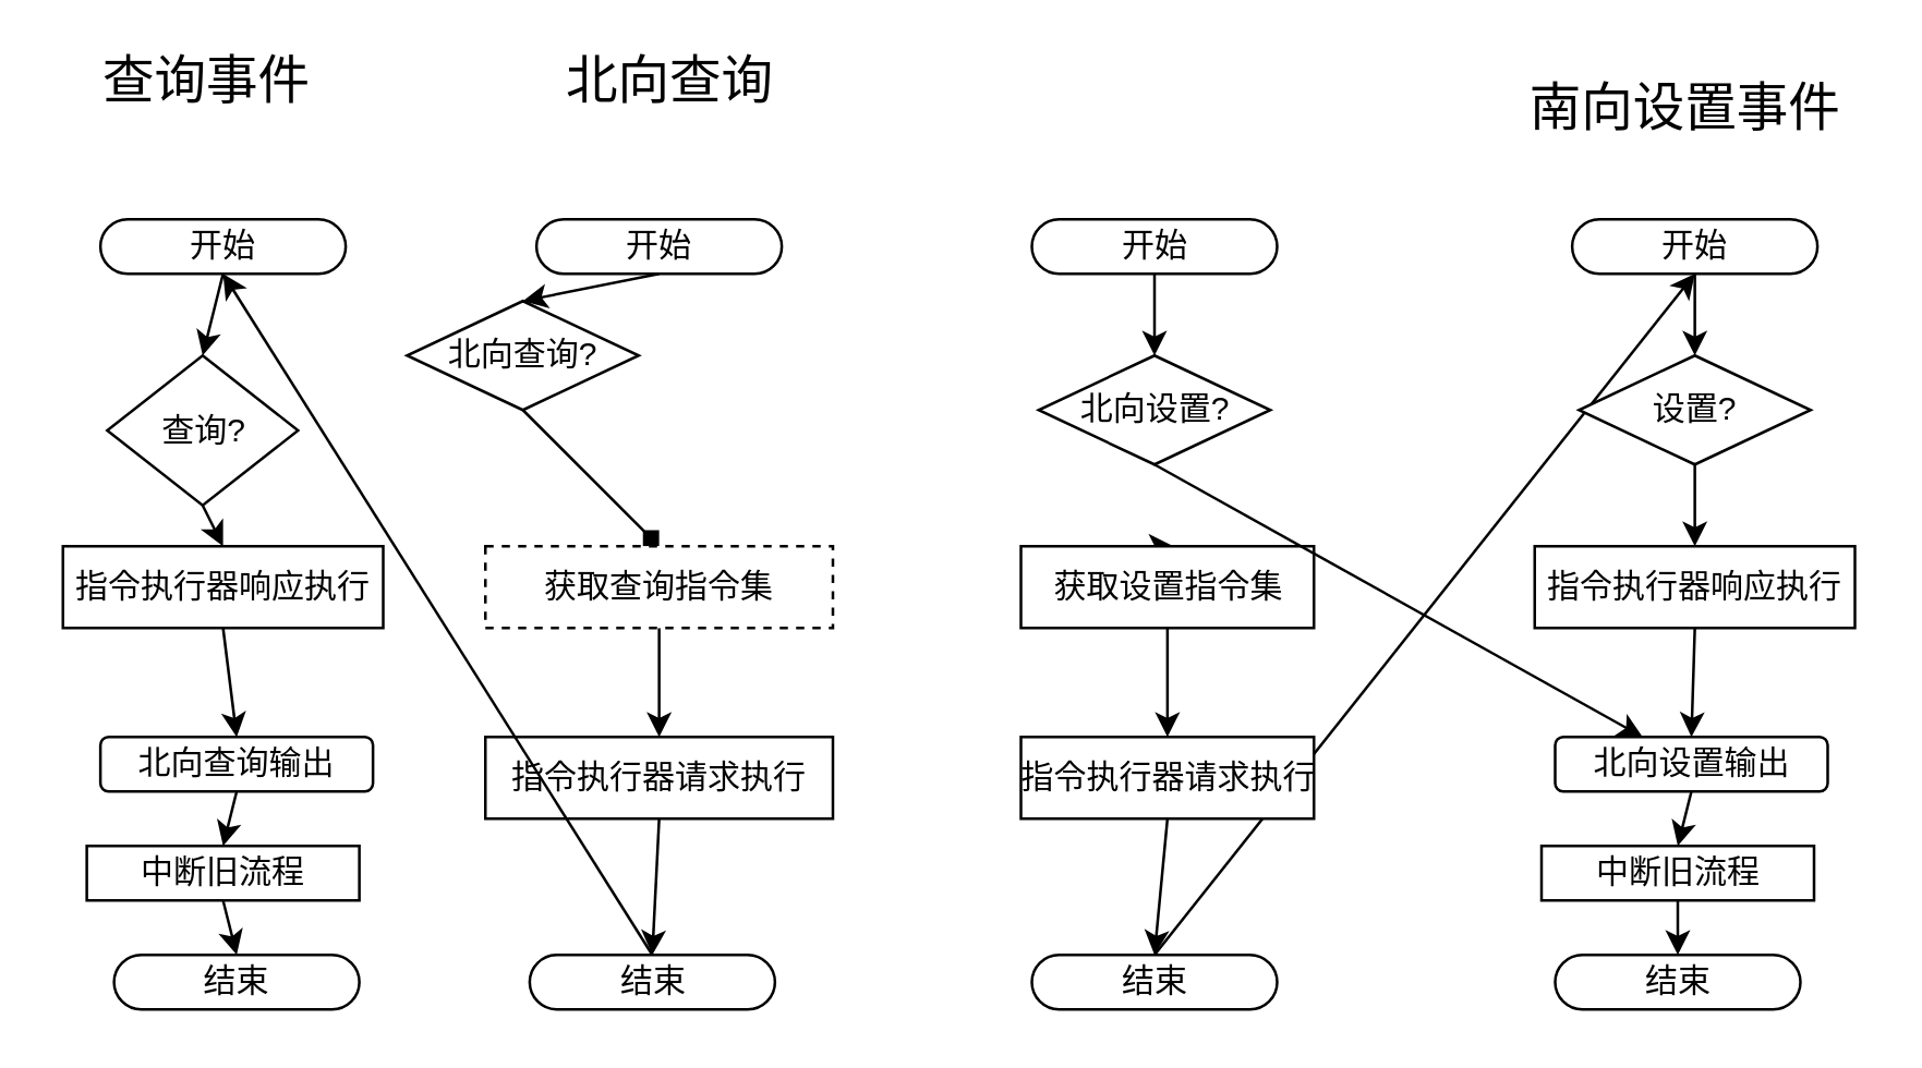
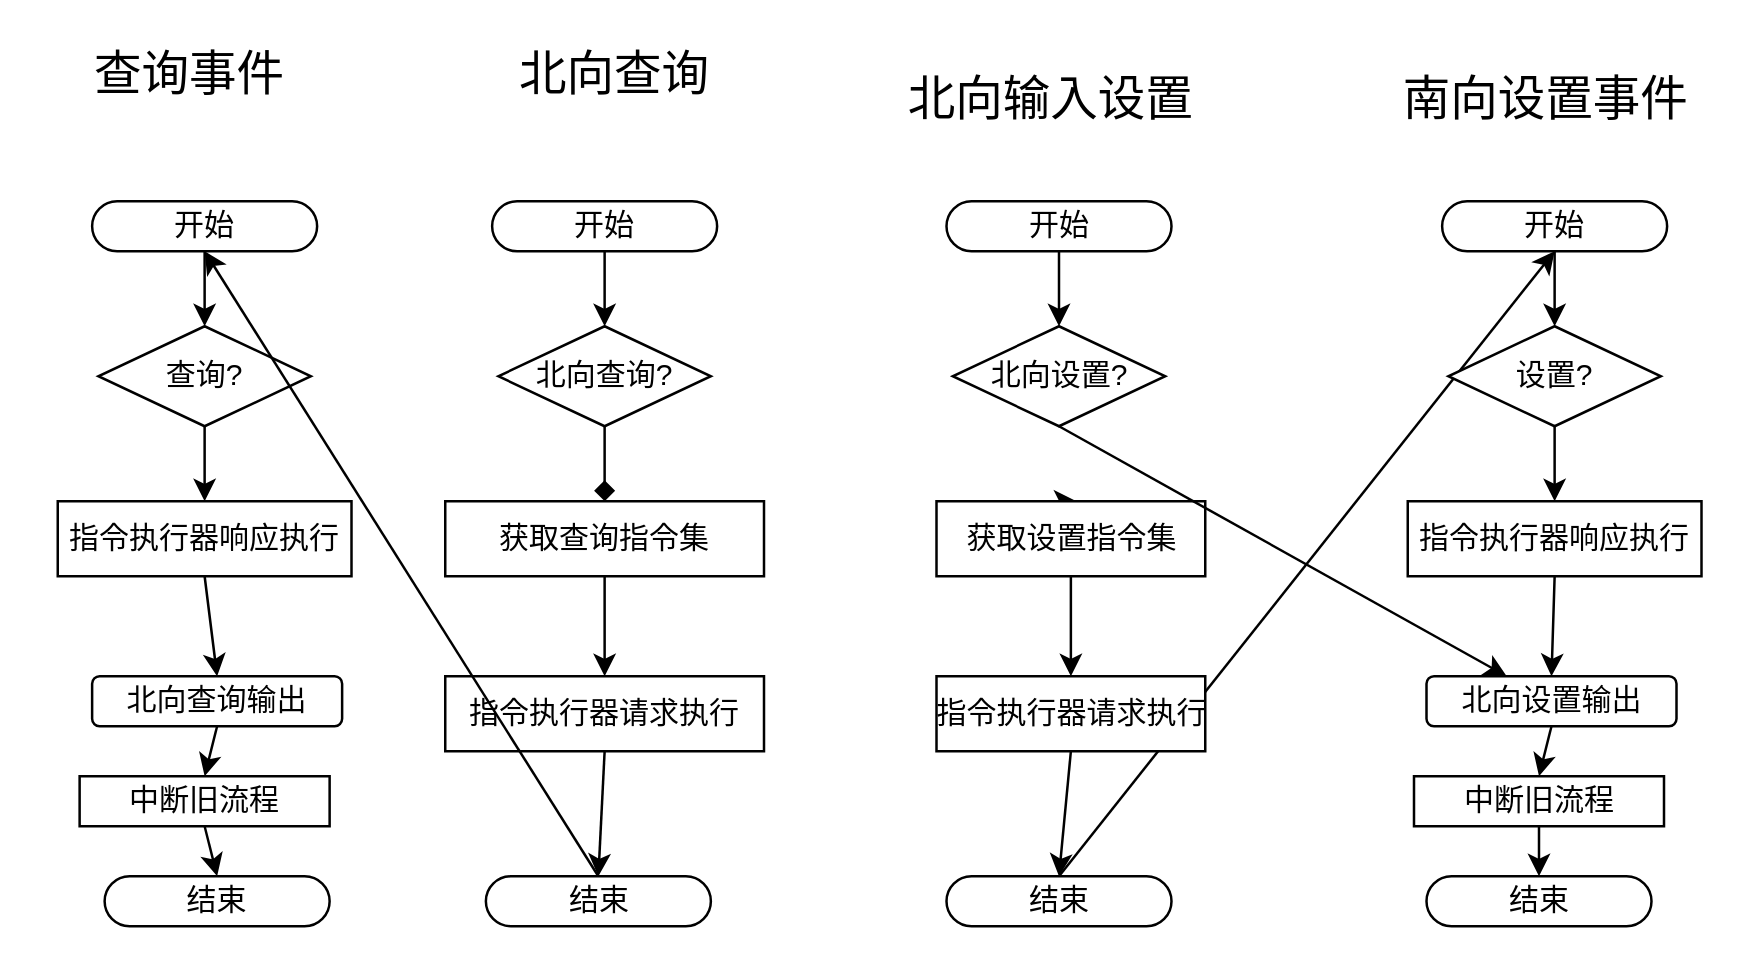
  <mxCell id="0" />
  <mxCell id="1" parent="0" />
  <mxCell id="2" style="edgeStyle=none;html=1;exitX=0.5;exitY=0.5;exitDx=0;exitDy=10;exitPerimeter=0;entryX=0.5;entryY=0;entryDx=0;entryDy=0;" parent="1" source="3" target="11" edge="1"><mxGeometry relative="1" as="geometry" /></mxCell>
  <mxCell id="3" value="开始" style="html=1;dashed=0;whitespace=wrap;shape=mxgraph.dfd.start" parent="1" vertex="1"><mxGeometry x="36.25" y="80" width="90" height="20" as="geometry" /></mxCell>
  <mxCell id="4" style="edgeStyle=none;html=1;exitX=0.5;exitY=1;exitDx=0;exitDy=0;entryX=0.5;entryY=0;entryDx=0;entryDy=0;fontSize=12;" parent="1" source="5" target="8" edge="1"><mxGeometry relative="1" as="geometry" /></mxCell>
  <mxCell id="5" value="指令执行器响应执行" style="html=1;dashed=0;whitespace=wrap;fontSize=12;" parent="1" vertex="1"><mxGeometry x="22.5" y="200" width="117.5" height="30" as="geometry" /></mxCell>
  <mxCell id="6" value="结束" style="html=1;dashed=0;whitespace=wrap;shape=mxgraph.dfd.start" parent="1" vertex="1"><mxGeometry x="41.25" y="350" width="90" height="20" as="geometry" /></mxCell>
  <mxCell id="7" style="edgeStyle=none;html=1;exitX=0.5;exitY=1;exitDx=0;exitDy=0;entryX=0.5;entryY=0;entryDx=0;entryDy=0;" parent="1" source="8" target="22" edge="1"><mxGeometry relative="1" as="geometry" /></mxCell>
  <mxCell id="8" value="北向查询输出" style="html=1;dashed=0;whitespace=wrap;fontSize=12;rounded=1;" parent="1" vertex="1"><mxGeometry x="36.25" y="270" width="100" height="20" as="geometry" /></mxCell>
  <mxCell id="9" value="查询事件" style="text;html=1;strokeColor=none;fillColor=none;align=center;verticalAlign=middle;whiteSpace=wrap;rounded=0;fontSize=19;" parent="1" vertex="1"><mxGeometry x="20" y="20" width="111.25" height="20" as="geometry" /></mxCell>
  <mxCell id="10" style="edgeStyle=none;html=1;exitX=0.5;exitY=1;exitDx=0;exitDy=0;entryX=0.5;entryY=0;entryDx=0;entryDy=0;" parent="1" source="11" target="5" edge="1"><mxGeometry relative="1" as="geometry" /></mxCell>
- <mxCell id="11" value="查询?" style="shape=rhombus;html=1;dashed=0;whitespace=wrap;perimeter=rhombusPerimeter;" parent="1" vertex="1"><mxGeometry x="38.75" y="130" width="70" height="55" as="geometry" /></mxCell>
+ <mxCell id="11" value="查询?" style="shape=rhombus;html=1;dashed=0;whitespace=wrap;perimeter=rhombusPerimeter;" parent="1" vertex="1"><mxGeometry x="38.75" y="130" width="85" height="40" as="geometry" /></mxCell>
  <mxCell id="12" style="edgeStyle=none;html=1;exitX=0.5;exitY=0.5;exitDx=0;exitDy=10;exitPerimeter=0;entryX=0.5;entryY=0;entryDx=0;entryDy=0;" parent="1" source="13" target="19" edge="1"><mxGeometry relative="1" as="geometry" /></mxCell>
  <mxCell id="13" value="开始" style="html=1;dashed=0;whitespace=wrap;shape=mxgraph.dfd.start" parent="1" vertex="1"><mxGeometry x="196.25" y="80" width="90" height="20" as="geometry" /></mxCell>
  <mxCell id="14" style="edgeStyle=none;html=1;exitX=0.5;exitY=1;exitDx=0;exitDy=0;entryX=0.5;entryY=0.5;entryDx=0;entryDy=-10;fontSize=12;entryPerimeter=0;" parent="1" source="15" target="17" edge="1"><mxGeometry relative="1" as="geometry"><mxPoint x="248.75" y="270" as="targetPoint" /></mxGeometry></mxCell>
  <mxCell id="15" value="指令执行器请求执行" style="html=1;dashed=0;whitespace=wrap;fontSize=12;" parent="1" vertex="1"><mxGeometry x="177.5" y="270" width="127.5" height="30" as="geometry" /></mxCell>
  <mxCell id="16" style="edgeStyle=none;html=1;exitX=0.5;exitY=0.5;exitDx=0;exitDy=-10;exitPerimeter=0;entryX=0.5;entryY=0.5;entryDx=0;entryDy=10;entryPerimeter=0;" parent="1" source="17" target="3" edge="1"><mxGeometry relative="1" as="geometry" /></mxCell>
  <mxCell id="17" value="结束" style="html=1;dashed=0;whitespace=wrap;shape=mxgraph.dfd.start" parent="1" vertex="1"><mxGeometry x="193.75" y="350" width="90" height="20" as="geometry" /></mxCell>
  <mxCell id="18" style="edgeStyle=none;html=1;exitX=0.5;exitY=1;exitDx=0;exitDy=0;entryX=0.5;entryY=0;entryDx=0;entryDy=0;endArrow=diamond;" edge="1" parent="1" source="19" target="42"><mxGeometry relative="1" as="geometry" /></mxCell>
- <mxCell id="19" value="北向查询?" style="shape=rhombus;html=1;dashed=0;whitespace=wrap;perimeter=rhombusPerimeter;" parent="1" vertex="1"><mxGeometry x="148.75" y="110" width="85" height="40" as="geometry" /></mxCell>
+ <mxCell id="19" value="北向查询?" style="shape=rhombus;html=1;dashed=0;whitespace=wrap;perimeter=rhombusPerimeter;" parent="1" vertex="1"><mxGeometry x="198.75" y="130" width="85" height="40" as="geometry" /></mxCell>
  <mxCell id="20" value="北向查询" style="text;html=1;strokeColor=none;fillColor=none;align=center;verticalAlign=middle;whiteSpace=wrap;rounded=0;fontSize=19;" parent="1" vertex="1"><mxGeometry x="193.75" y="20" width="103" height="20" as="geometry" /></mxCell>
  <mxCell id="21" style="edgeStyle=none;html=1;exitX=0.5;exitY=1;exitDx=0;exitDy=0;entryX=0.5;entryY=0.5;entryDx=0;entryDy=-10;entryPerimeter=0;" parent="1" source="22" target="6" edge="1"><mxGeometry relative="1" as="geometry" /></mxCell>
  <mxCell id="22" value="中断旧流程" style="html=1;dashed=0;whitespace=wrap;fontSize=12;" parent="1" vertex="1"><mxGeometry x="31.25" y="310" width="100" height="20" as="geometry" /></mxCell>
  <mxCell id="23" style="edgeStyle=none;html=1;exitX=0.5;exitY=0.5;exitDx=0;exitDy=10;exitPerimeter=0;entryX=0.5;entryY=0;entryDx=0;entryDy=0;" parent="1" source="24" target="31" edge="1"><mxGeometry relative="1" as="geometry" /></mxCell>
  <mxCell id="24" value="开始" style="html=1;dashed=0;whitespace=wrap;shape=mxgraph.dfd.start" parent="1" vertex="1"><mxGeometry x="378" y="80" width="90" height="20" as="geometry" /></mxCell>
  <mxCell id="25" style="edgeStyle=none;html=1;exitX=0.5;exitY=1;exitDx=0;exitDy=0;entryX=0.5;entryY=0;entryDx=0;entryDy=0;" edge="1" parent="1" source="27" target="34"><mxGeometry relative="1" as="geometry" /></mxCell>
  <mxCell id="26" style="edgeStyle=none;html=1;exitX=0.5;exitY=0;exitDx=0;exitDy=0;" edge="1" parent="1" source="27"><mxGeometry relative="1" as="geometry"><mxPoint x="430" y="200" as="targetPoint" /></mxGeometry></mxCell>
  <mxCell id="27" value="获取设置指令集" style="html=1;dashed=0;whitespace=wrap;fontSize=12;" parent="1" vertex="1"><mxGeometry x="374" y="200" width="107.5" height="30" as="geometry" /></mxCell>
  <mxCell id="28" style="edgeStyle=none;html=1;exitX=0.5;exitY=0.5;exitDx=0;exitDy=-10;exitPerimeter=0;entryX=0.5;entryY=0.5;entryDx=0;entryDy=10;entryPerimeter=0;" parent="1" source="29" target="37" edge="1"><mxGeometry relative="1" as="geometry" /></mxCell>
  <mxCell id="29" value="结束" style="html=1;dashed=0;whitespace=wrap;shape=mxgraph.dfd.start" parent="1" vertex="1"><mxGeometry x="378" y="350" width="90" height="20" as="geometry" /></mxCell>
  <mxCell id="30" style="edgeStyle=none;html=1;exitX=0.5;exitY=1;exitDx=0;exitDy=0;" parent="1" source="31" target="46" edge="1"><mxGeometry relative="1" as="geometry" /></mxCell>
  <mxCell id="31" value="北向设置?" style="shape=rhombus;html=1;dashed=0;whitespace=wrap;perimeter=rhombusPerimeter;" parent="1" vertex="1"><mxGeometry x="380.5" y="130" width="85" height="40" as="geometry" /></mxCell>
+ <mxCell id="32" value="北向输入设置" style="text;html=1;strokeColor=none;fillColor=none;align=center;verticalAlign=middle;whiteSpace=wrap;rounded=0;fontSize=19;" parent="1" vertex="1"><mxGeometry x="350" y="30" width="140" height="20" as="geometry" /></mxCell>
  <mxCell id="33" style="edgeStyle=none;html=1;exitX=0.5;exitY=1;exitDx=0;exitDy=0;entryX=0.5;entryY=0.5;entryDx=0;entryDy=-10;entryPerimeter=0;" parent="1" source="34" target="29" edge="1"><mxGeometry relative="1" as="geometry"><mxPoint x="425.5" y="310" as="targetPoint" /></mxGeometry></mxCell>
  <mxCell id="34" value="指令执行器请求执行" style="html=1;dashed=0;whitespace=wrap;fontSize=12;" parent="1" vertex="1"><mxGeometry x="374" y="270" width="107.5" height="30" as="geometry" /></mxCell>
  <mxCell id="35" value="南向设置事件" style="text;html=1;strokeColor=none;fillColor=none;align=center;verticalAlign=middle;whiteSpace=wrap;rounded=0;fontSize=19;" parent="1" vertex="1"><mxGeometry x="552.5" y="30" width="130" height="20" as="geometry" /></mxCell>
  <mxCell id="36" style="edgeStyle=none;html=1;exitX=0.5;exitY=0.5;exitDx=0;exitDy=10;exitPerimeter=0;entryX=0.5;entryY=0;entryDx=0;entryDy=0;" parent="1" source="37" target="40" edge="1"><mxGeometry relative="1" as="geometry" /></mxCell>
  <mxCell id="37" value="开始" style="html=1;dashed=0;whitespace=wrap;shape=mxgraph.dfd.start" parent="1" vertex="1"><mxGeometry x="576.25" y="80" width="90" height="20" as="geometry" /></mxCell>
  <mxCell id="38" value="结束" style="html=1;dashed=0;whitespace=wrap;shape=mxgraph.dfd.start" parent="1" vertex="1"><mxGeometry x="570" y="350" width="90" height="20" as="geometry" /></mxCell>
  <mxCell id="39" style="edgeStyle=none;html=1;exitX=0.5;exitY=1;exitDx=0;exitDy=0;entryX=0.5;entryY=0;entryDx=0;entryDy=0;" parent="1" source="40" target="43" edge="1"><mxGeometry relative="1" as="geometry"><mxPoint x="618.75" y="200" as="targetPoint" /></mxGeometry></mxCell>
  <mxCell id="40" value="设置?" style="shape=rhombus;html=1;dashed=0;whitespace=wrap;perimeter=rhombusPerimeter;" parent="1" vertex="1"><mxGeometry x="578.75" y="130" width="85" height="40" as="geometry" /></mxCell>
  <mxCell id="41" style="edgeStyle=none;html=1;exitX=0.5;exitY=1;exitDx=0;exitDy=0;" edge="1" parent="1" source="42" target="15"><mxGeometry relative="1" as="geometry" /></mxCell>
- <mxCell id="42" value="获取查询指令集" style="html=1;dashed=1;whitespace=wrap;fontSize=12;" vertex="1" parent="1"><mxGeometry x="177.5" y="200" width="127.5" height="30" as="geometry" /></mxCell>
+ <mxCell id="42" value="获取查询指令集" style="html=1;dashed=0;whitespace=wrap;fontSize=12;" vertex="1" parent="1"><mxGeometry x="177.5" y="200" width="127.5" height="30" as="geometry" /></mxCell>
  <mxCell id="43" value="指令执行器响应执行" style="html=1;dashed=0;whitespace=wrap;fontSize=12;" vertex="1" parent="1"><mxGeometry x="562.5" y="200" width="117.5" height="30" as="geometry" /></mxCell>
  <mxCell id="44" style="edgeStyle=none;html=1;entryX=0.5;entryY=0;entryDx=0;entryDy=0;fontSize=12;exitX=0.5;exitY=1;exitDx=0;exitDy=0;" edge="1" parent="1" target="46" source="43"><mxGeometry relative="1" as="geometry"><mxPoint x="620" y="250" as="sourcePoint" /></mxGeometry></mxCell>
  <mxCell id="45" style="edgeStyle=none;html=1;exitX=0.5;exitY=1;exitDx=0;exitDy=0;entryX=0.5;entryY=0;entryDx=0;entryDy=0;" edge="1" parent="1" source="46" target="48"><mxGeometry relative="1" as="geometry" /></mxCell>
  <mxCell id="46" value="北向设置输出" style="html=1;dashed=0;whitespace=wrap;fontSize=12;rounded=1;" vertex="1" parent="1"><mxGeometry x="570" y="270" width="100" height="20" as="geometry" /></mxCell>
  <mxCell id="47" style="edgeStyle=none;html=1;exitX=0.5;exitY=1;exitDx=0;exitDy=0;entryX=0.5;entryY=0.5;entryDx=0;entryDy=-10;entryPerimeter=0;" edge="1" parent="1" source="48" target="38"><mxGeometry relative="1" as="geometry" /></mxCell>
  <mxCell id="48" value="中断旧流程" style="html=1;dashed=0;whitespace=wrap;fontSize=12;" vertex="1" parent="1"><mxGeometry x="565" y="310" width="100" height="20" as="geometry" /></mxCell>
